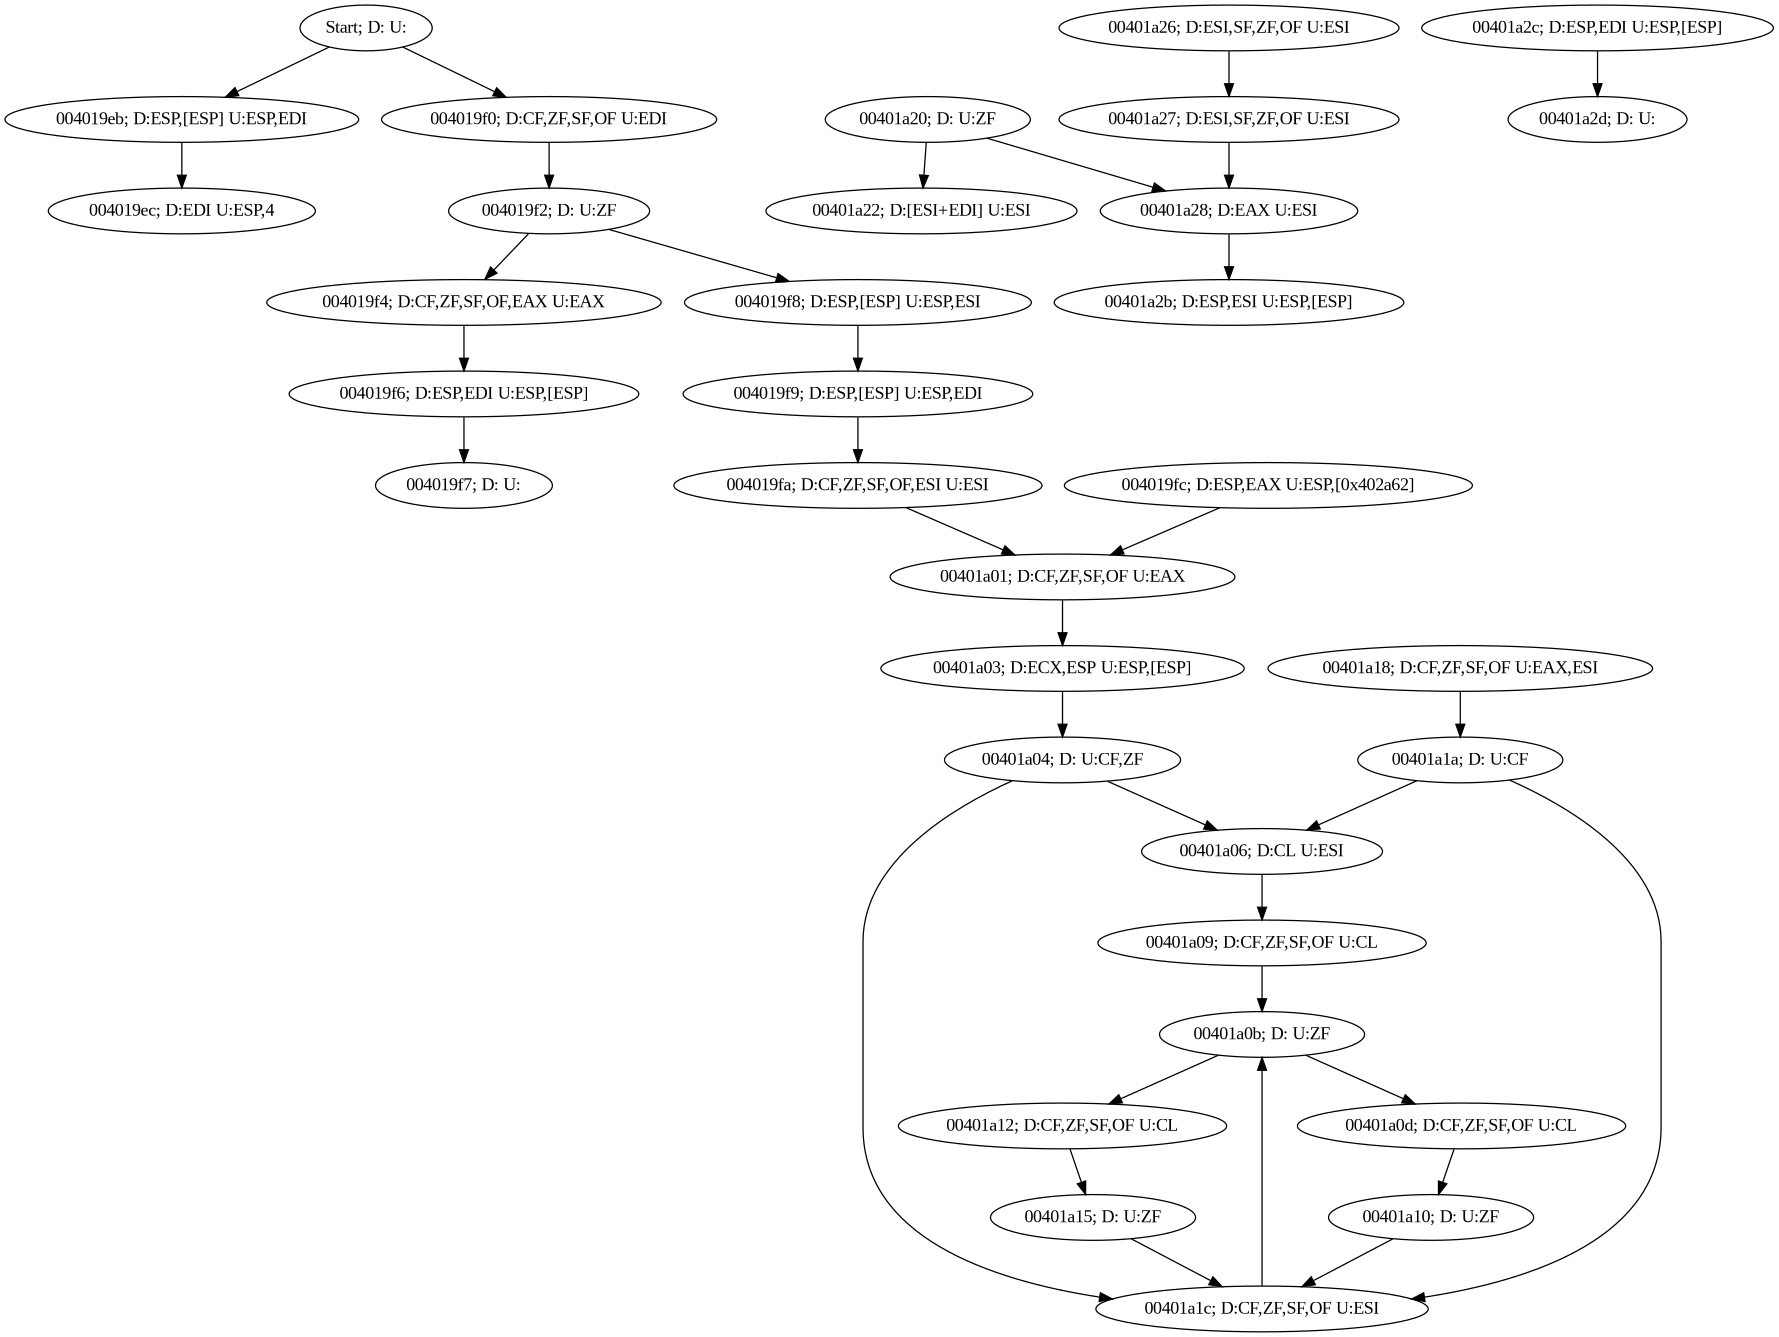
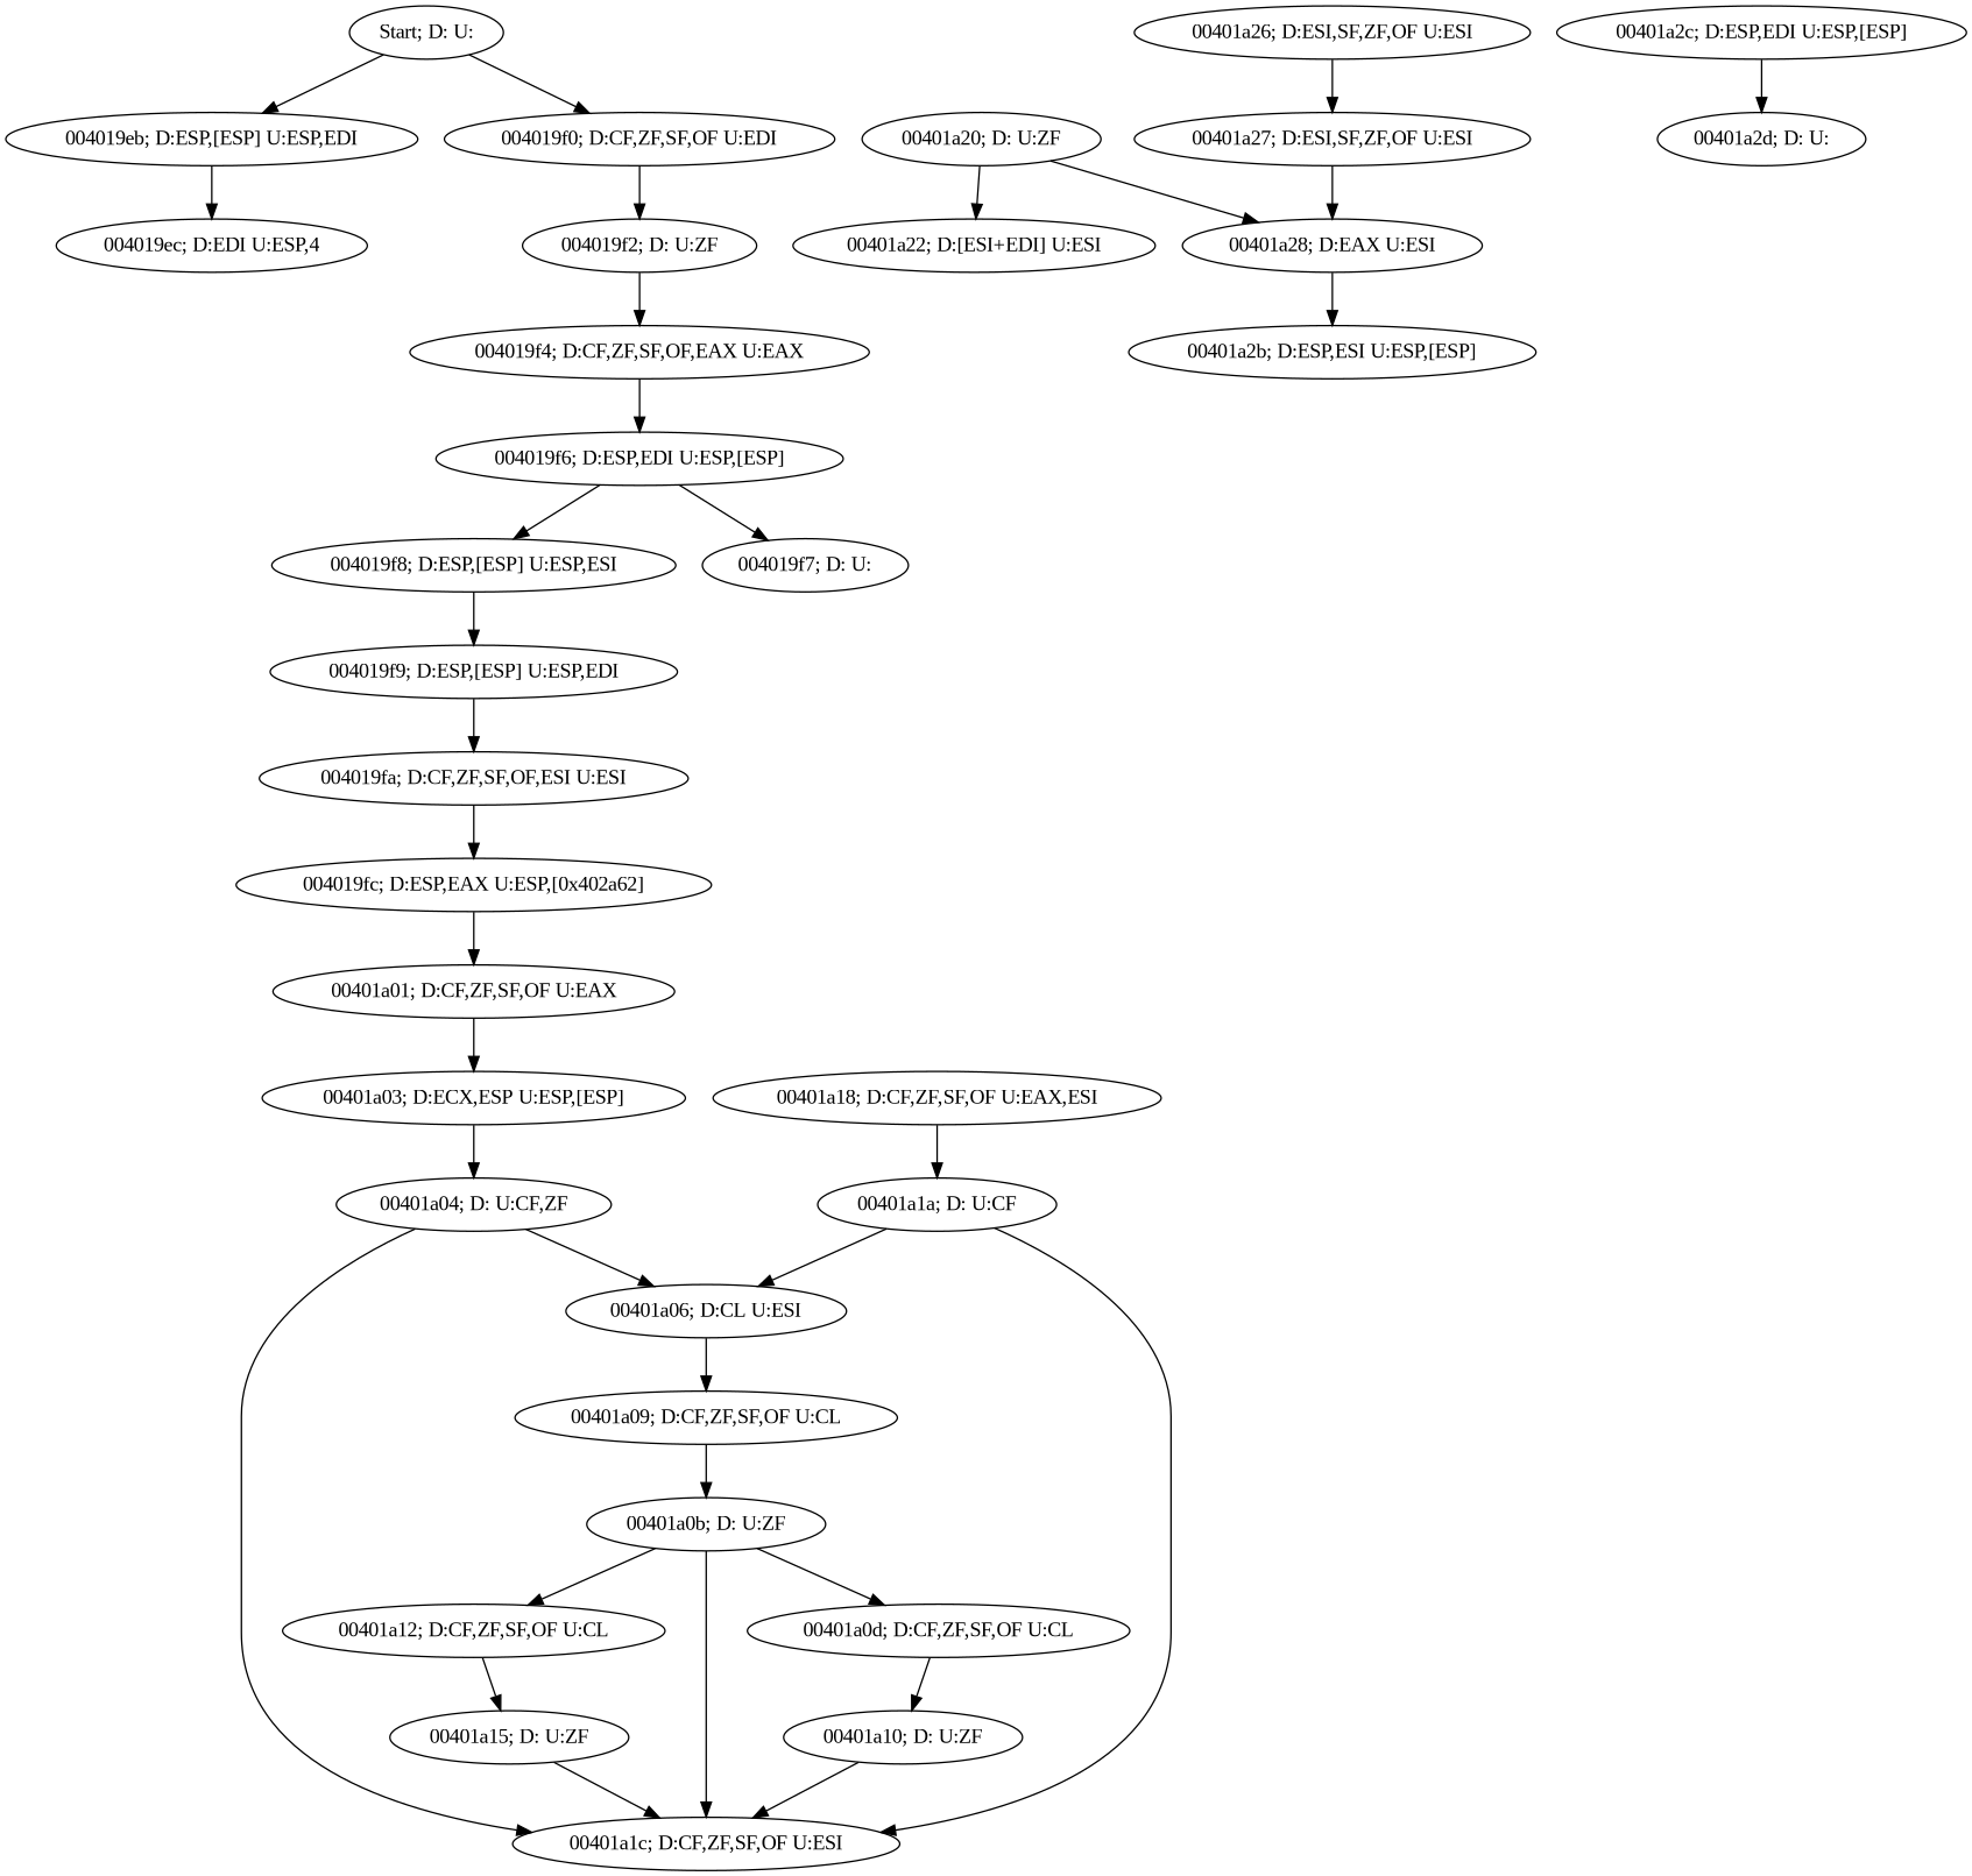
  digraph {
    fontname="Liberation Serif"
    node [fontname="Liberation Serif"]
    edge [fontname="Liberation Serif"]
    n1 [label="Start; D: U:"]
    n2 [label="004019eb; D:ESP,[ESP] U:ESP,EDI"]
    n3 [label="004019f0; D:CF,ZF,SF,OF U:EDI"]
    n4 [label="004019ec; D:EDI U:ESP,4"]
    n5 [label="004019f2; D: U:ZF"]
    n6 [label="004019f4; D:CF,ZF,SF,OF,EAX U:EAX"]
    n7 [label="004019f8; D:ESP,[ESP] U:ESP,ESI"]
    n8 [label="004019f6; D:ESP,EDI U:ESP,[ESP]"]
    n9 [label="004019f9; D:ESP,[ESP] U:ESP,EDI"]
    n10 [label="004019f7; D: U:"]
    n11 [label="004019fa; D:CF,ZF,SF,OF,ESI U:ESI"]
    n12 [label="004019fc; D:ESP,EAX U:ESP,[0x402a62]"]
    n13 [label="00401a01; D:CF,ZF,SF,OF U:EAX"]
    n14 [label="00401a03; D:ECX,ESP U:ESP,[ESP]"]
    n15 [label="00401a04; D: U:CF,ZF"]
    n16 [label="00401a06; D:CL U:ESI"]
    n17 [label="00401a1c; D:CF,ZF,SF,OF U:ESI"]
    n18 [label="00401a09; D:CF,ZF,SF,OF U:CL"]
    n19 [label="00401a0b; D: U:ZF"]
    n20 [label="00401a0d; D:CF,ZF,SF,OF U:CL"]
    n21 [label="00401a12; D:CF,ZF,SF,OF U:CL"]
    n22 [label="00401a10; D: U:ZF"]
    n23 [label="00401a15; D: U:ZF"]
    n24 [label="00401a18; D:CF,ZF,SF,OF U:EAX,ESI"]
    n25 [label="00401a1a; D: U:CF"]
    n26 [label="00401a20; D: U:ZF"]
    n27 [label="00401a22; D:[ESI+EDI] U:ESI"]
    n28 [label="00401a28; D:EAX U:ESI"]
    n29 [label="00401a2b; D:ESP,ESI U:ESP,[ESP]"]
    n30 [label="00401a26; D:ESI,SF,ZF,OF U:ESI"]
    n31 [label="00401a27; D:ESI,SF,ZF,OF U:ESI"]
    n32 [label="00401a2c; D:ESP,EDI U:ESP,[ESP]"]
    n33 [label="00401a2d; D: U:"]
    n1 -> n2
    n1 -> n3
    n2 -> n4
    n3 -> n5
    n5 -> n6
-   n5 -> n7
+   n8 -> n7
    n6 -> n8
    n7 -> n9
    n8 -> n10
    n9 -> n11
-   n11 -> n13
+   n11 -> n12
    n12 -> n13
    n13 -> n14
    n14 -> n15
    n15 -> n16
    n15 -> n17
    n16 -> n18
    n18 -> n19
-   n17 -> n19
+   n19 -> n17
    n19 -> n20
    n19 -> n21
    n20 -> n22
    n21 -> n23
    n22 -> n17
    n23 -> n17
    n24 -> n25
    n25 -> n16
    n25 -> n17
    n26 -> n27
    n26 -> n28
    n28 -> n29
    n30 -> n31
    n31 -> n28
    n32 -> n33
  }
